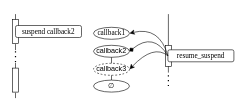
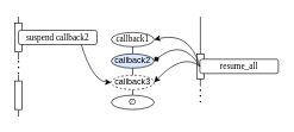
  <mxCell id="0" />
  <mxCell id="1" parent="0" />
+ <mxCell id="2" value="" style="curved=1;endArrow=classic;html=1;rounded=0;exitX=0.75;exitY=0;exitDx=0;exitDy=0;entryX=0;entryY=0.5;entryDx=0;entryDy=0;" parent="1" source="23" target="12" edge="1"><mxGeometry width="50" height="50" relative="1" as="geometry"><mxPoint x="85" y="112" as="sourcePoint" /><mxPoint x="135" y="62" as="targetPoint" /><Array as="points"><mxPoint x="125" y="113" /></Array></mxGeometry></mxCell>
  <mxCell id="3" value="" style="endArrow=none;html=1;rounded=0;" parent="1" edge="1"><mxGeometry width="50" height="50" relative="1" as="geometry"><mxPoint x="25" y="62" as="sourcePoint" /><mxPoint x="25" y="23" as="targetPoint" /></mxGeometry></mxCell>
  <mxCell id="4" value="" style="endArrow=none;html=1;rounded=0;" parent="1" edge="1"><mxGeometry width="50" height="50" relative="1" as="geometry"><mxPoint x="25" y="83" as="sourcePoint" /><mxPoint x="25" y="73" as="targetPoint" /></mxGeometry></mxCell>
  <mxCell id="5" value="" style="endArrow=none;html=1;rounded=0;" parent="1" edge="1"><mxGeometry width="50" height="50" relative="1" as="geometry"><mxPoint x="279.83" y="120.5" as="sourcePoint" /><mxPoint x="279.83" y="23" as="targetPoint" /></mxGeometry></mxCell>
  <mxCell id="6" value="" style="endArrow=none;dashed=1;html=1;dashPattern=1 3;strokeWidth=2;rounded=0;" parent="1" edge="1"><mxGeometry width="50" height="50" relative="1" as="geometry"><mxPoint x="25" y="103" as="sourcePoint" /><mxPoint x="25" y="83" as="targetPoint" /></mxGeometry></mxCell>
  <mxCell id="7" value="" style="endArrow=none;html=1;rounded=0;" parent="1" edge="1"><mxGeometry width="50" height="50" relative="1" as="geometry"><mxPoint x="24.51" y="138" as="sourcePoint" /><mxPoint x="24.51" y="138" as="targetPoint" /></mxGeometry></mxCell>
  <mxCell id="8" value="" style="group" parent="1" vertex="1" connectable="0"><mxGeometry x="155" y="20" width="60" height="115" as="geometry" /></mxCell>
  <mxCell id="9" value="" style="group" parent="8" vertex="1" connectable="0"><mxGeometry y="25" width="60" height="90" as="geometry" /></mxCell>
  <mxCell id="10" value="&lt;font face=&quot;Lucida Console&quot;&gt;callback1&lt;/font&gt;" style="ellipse;whiteSpace=wrap;html=1;" parent="9" vertex="1"><mxGeometry width="60" height="20" as="geometry" /></mxCell>
- <mxCell id="11" value="callback2" style="ellipse;whiteSpace=wrap;html=1;" parent="9" vertex="1"><mxGeometry y="30" width="60" height="20" as="geometry" /></mxCell>
+ <mxCell id="11" value="callback2" style="ellipse;whiteSpace=wrap;html=1;fillColor=#dae8fc;" parent="9" vertex="1"><mxGeometry y="30" width="60" height="20" as="geometry" /></mxCell>
  <mxCell id="12" value="callback3" style="ellipse;whiteSpace=wrap;html=1;dashed=1;" parent="9" vertex="1"><mxGeometry y="60" width="60" height="20" as="geometry" /></mxCell>
+ <mxCell id="13" value="" style="endArrow=none;html=1;rounded=0;entryX=0.5;entryY=1;entryDx=0;entryDy=0;exitX=0.5;exitY=0;exitDx=0;exitDy=0;" parent="9" source="11" target="10" edge="1"><mxGeometry width="50" height="50" relative="1" as="geometry"><mxPoint x="-216" y="50" as="sourcePoint" /><mxPoint x="-156" as="targetPoint" /></mxGeometry></mxCell>
  <mxCell id="14" value="" style="endArrow=none;html=1;rounded=0;entryX=0.5;entryY=1;entryDx=0;entryDy=0;exitX=0.5;exitY=0;exitDx=0;exitDy=0;" parent="9" source="12" target="11" edge="1"><mxGeometry width="50" height="50" relative="1" as="geometry"><mxPoint x="42" y="40" as="sourcePoint" /><mxPoint x="42" y="30" as="targetPoint" /></mxGeometry></mxCell>
  <mxCell id="15" value="" style="endArrow=none;html=1;rounded=0;entryX=0.5;entryY=1;entryDx=0;entryDy=0;" parent="9" target="12" edge="1"><mxGeometry width="50" height="50" relative="1" as="geometry"><mxPoint x="30" y="90" as="sourcePoint" /><mxPoint x="42" y="60" as="targetPoint" /></mxGeometry></mxCell>
  <mxCell id="16" value="" style="html=1;points=[];perimeter=orthogonalPerimeter;outlineConnect=0;targetShapes=umlLifeline;portConstraint=eastwest;newEdgeStyle={&quot;edgeStyle&quot;:&quot;elbowEdgeStyle&quot;,&quot;elbow&quot;:&quot;vertical&quot;,&quot;curved&quot;:0,&quot;rounded&quot;:0};" parent="1" vertex="1"><mxGeometry x="275" y="75" width="10" height="35" as="geometry" /></mxCell>
- <mxCell id="17" value="&lt;font face=&quot;Lucida Console&quot;&gt;resume_suspend&lt;/font&gt;" style="rounded=1;whiteSpace=wrap;html=1;" vertex="1" parent="1"><mxGeometry x="279" y="82.5" width="110" height="20" as="geometry" /></mxCell>
+ <mxCell id="17" value="&lt;font face=&quot;Lucida Console&quot;&gt;resume_all&lt;/font&gt;" style="rounded=1;whiteSpace=wrap;html=1;" vertex="1" parent="1"><mxGeometry x="279" y="82.5" width="110" height="20" as="geometry" /></mxCell>
  <mxCell id="18" value="∅" style="ellipse;whiteSpace=wrap;html=1;" vertex="1" parent="1"><mxGeometry x="155" y="133" width="60" height="20" as="geometry" /></mxCell>
  <mxCell id="19" value="" style="curved=1;endArrow=classic;html=1;rounded=0;exitX=0;exitY=0.5;exitDx=0;exitDy=0;entryX=1;entryY=0.5;entryDx=0;entryDy=0;" edge="1" parent="1" source="17" target="10"><mxGeometry width="50" height="50" relative="1" as="geometry"><mxPoint x="118" y="82" as="sourcePoint" /><mxPoint x="165" y="125" as="targetPoint" /><Array as="points"><mxPoint x="265" y="43" /></Array></mxGeometry></mxCell>
  <mxCell id="20" value="" style="curved=1;endArrow=diamond;html=1;rounded=0;exitX=0;exitY=0.5;exitDx=0;exitDy=0;entryX=1;entryY=0.5;entryDx=0;entryDy=0;" edge="1" parent="1" source="17" target="11"><mxGeometry width="50" height="50" relative="1" as="geometry"><mxPoint x="289" y="148" as="sourcePoint" /><mxPoint x="225" y="65" as="targetPoint" /><Array as="points"><mxPoint x="255" y="53" /></Array></mxGeometry></mxCell>
  <mxCell id="21" value="" style="curved=1;endArrow=classic;html=1;rounded=0;exitX=0;exitY=0.5;exitDx=0;exitDy=0;entryX=1;entryY=0.5;entryDx=0;entryDy=0;" edge="1" parent="1" source="17" target="12"><mxGeometry width="50" height="50" relative="1" as="geometry"><mxPoint x="299" y="158" as="sourcePoint" /><mxPoint x="235" y="75" as="targetPoint" /><Array as="points"><mxPoint x="255" y="73" /></Array></mxGeometry></mxCell>
  <mxCell id="22" value="" style="html=1;points=[];perimeter=orthogonalPerimeter;outlineConnect=0;targetShapes=umlLifeline;portConstraint=eastwest;newEdgeStyle={&quot;edgeStyle&quot;:&quot;elbowEdgeStyle&quot;,&quot;elbow&quot;:&quot;vertical&quot;,&quot;curved&quot;:0,&quot;rounded&quot;:0};" vertex="1" parent="1"><mxGeometry x="20" y="32" width="10" height="40" as="geometry" /></mxCell>
  <mxCell id="23" value="&lt;font face=&quot;Lucida Console&quot;&gt;suspend callback2&lt;br&gt;&lt;/font&gt;" style="rounded=1;whiteSpace=wrap;html=1;" parent="1" vertex="1"><mxGeometry x="25" y="42" width="110" height="20" as="geometry" /></mxCell>
  <mxCell id="24" value="" style="endArrow=none;dashed=1;html=1;dashPattern=1 3;strokeWidth=2;rounded=0;" edge="1" parent="1"><mxGeometry width="50" height="50" relative="1" as="geometry"><mxPoint x="279.8" y="143" as="sourcePoint" /><mxPoint x="279.8" y="123" as="targetPoint" /></mxGeometry></mxCell>
  <mxCell id="25" value="" style="endArrow=none;html=1;rounded=0;" edge="1" parent="1"><mxGeometry width="50" height="50" relative="1" as="geometry"><mxPoint x="25" y="163" as="sourcePoint" /><mxPoint x="25" y="154" as="targetPoint" /></mxGeometry></mxCell>
  <mxCell id="26" value="" style="endArrow=none;html=1;rounded=0;" edge="1" parent="1"><mxGeometry width="50" height="50" relative="1" as="geometry"><mxPoint x="25" y="143" as="sourcePoint" /><mxPoint x="25" y="104" as="targetPoint" /></mxGeometry></mxCell>
  <mxCell id="27" value="" style="html=1;points=[];perimeter=orthogonalPerimeter;outlineConnect=0;targetShapes=umlLifeline;portConstraint=eastwest;newEdgeStyle={&quot;edgeStyle&quot;:&quot;elbowEdgeStyle&quot;,&quot;elbow&quot;:&quot;vertical&quot;,&quot;curved&quot;:0,&quot;rounded&quot;:0};" vertex="1" parent="1"><mxGeometry x="20" y="113" width="10" height="40" as="geometry" /></mxCell>
